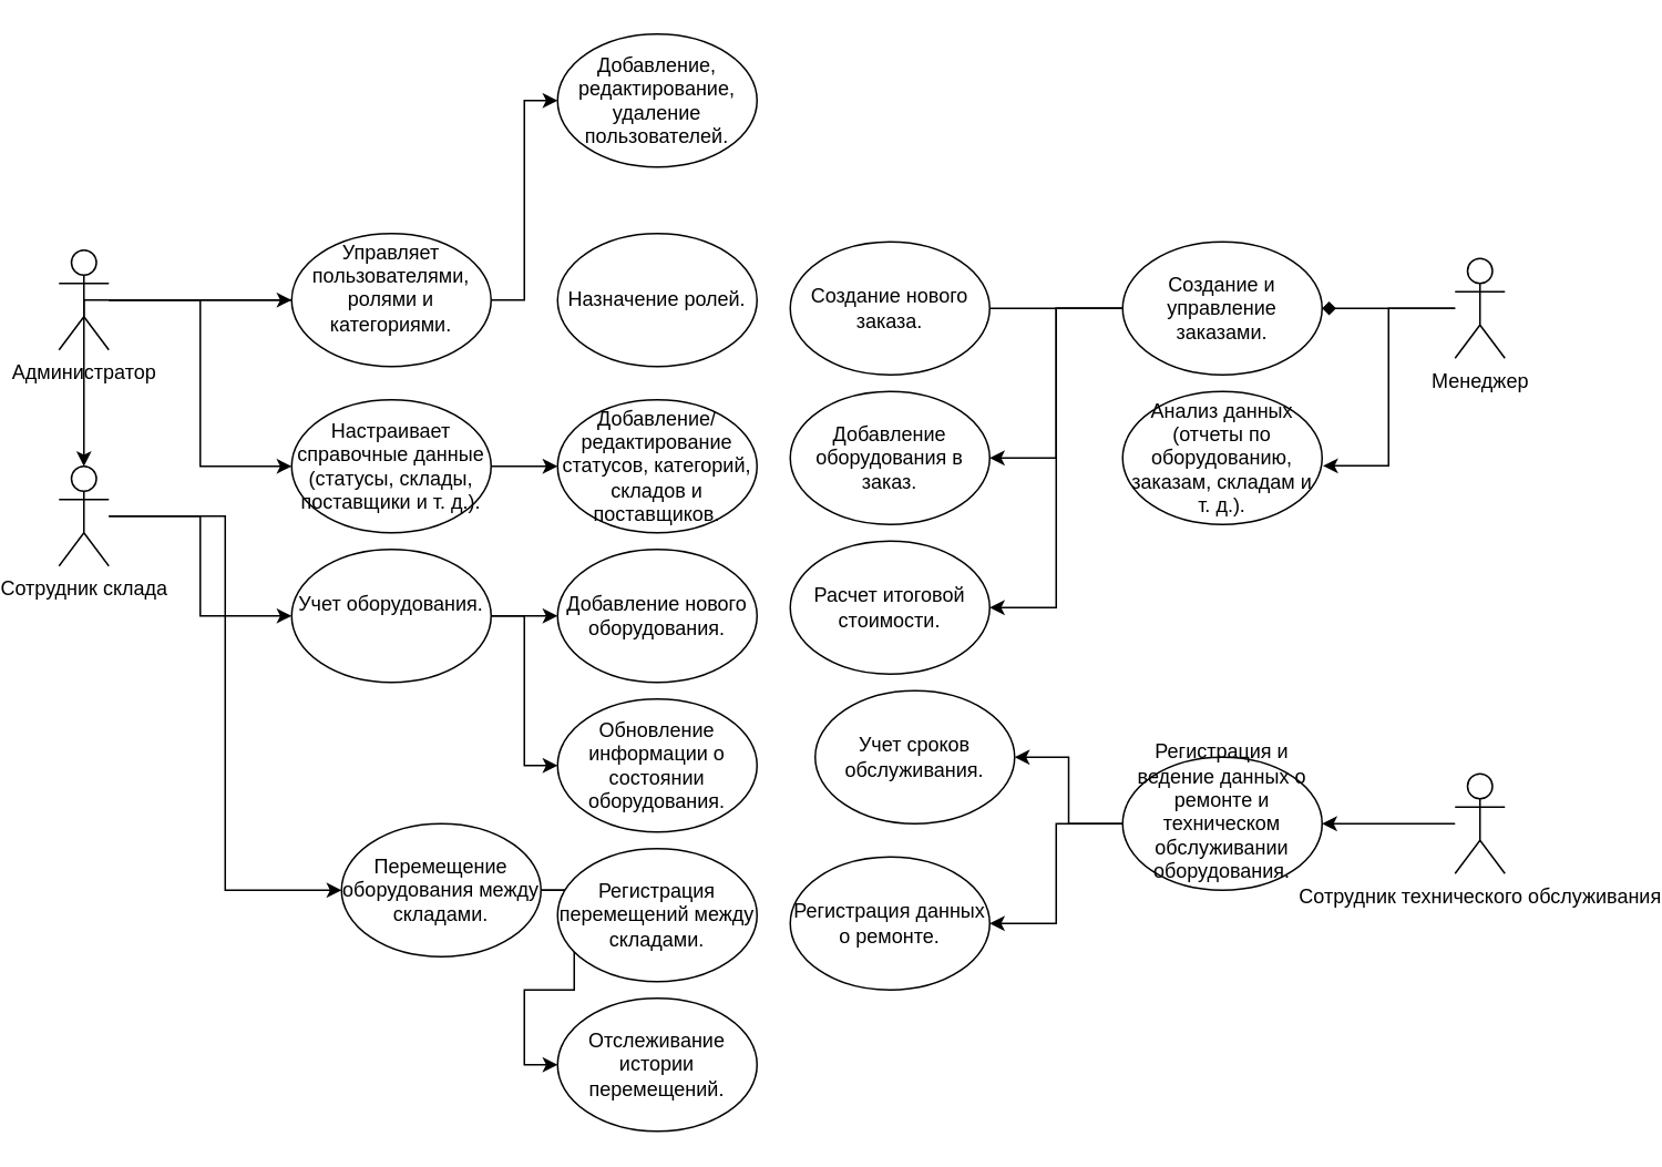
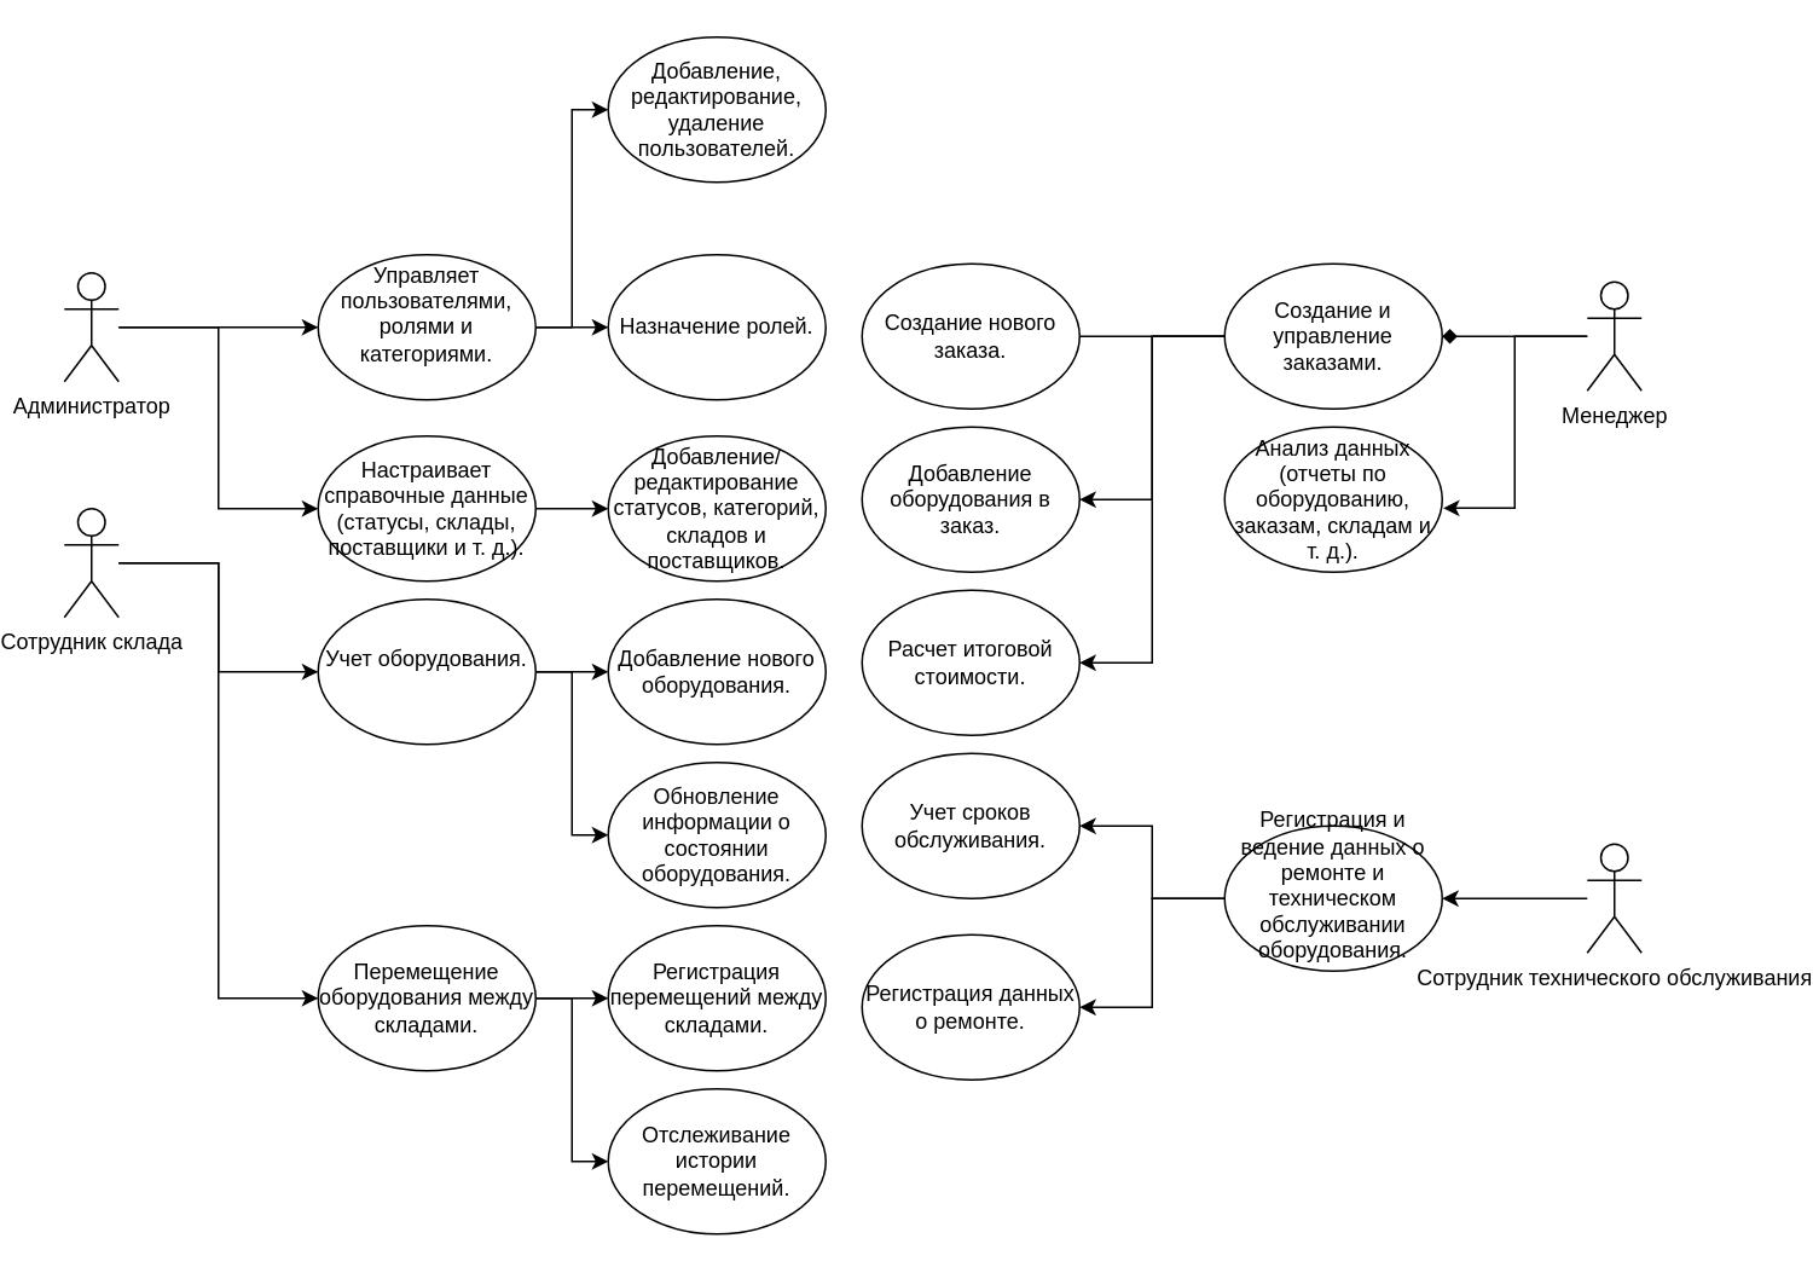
  <mxCell id="0" />
  <mxCell id="1" parent="0" />
  <mxCell id="2" style="edgeStyle=orthogonalEdgeStyle;rounded=0;orthogonalLoop=1;jettySize=auto;html=1;" edge="1" parent="1" source="4" target="14"><mxGeometry relative="1" as="geometry" /></mxCell>
  <mxCell id="3" style="edgeStyle=orthogonalEdgeStyle;rounded=0;orthogonalLoop=1;jettySize=auto;html=1;entryX=0;entryY=0.5;entryDx=0;entryDy=0;" edge="1" parent="1" source="4" target="16"><mxGeometry relative="1" as="geometry" /></mxCell>
  <mxCell id="4" value="Администратор" style="shape=umlActor;verticalLabelPosition=bottom;verticalAlign=top;html=1;outlineConnect=0;" vertex="1" parent="1"><mxGeometry x="20" y="150" width="30" height="60" as="geometry" /></mxCell>
  <mxCell id="5" style="edgeStyle=orthogonalEdgeStyle;rounded=0;orthogonalLoop=1;jettySize=auto;html=1;entryX=0;entryY=0.5;entryDx=0;entryDy=0;" edge="1" parent="1" source="7" target="19"><mxGeometry relative="1" as="geometry" /></mxCell>
  <mxCell id="6" style="edgeStyle=orthogonalEdgeStyle;rounded=0;orthogonalLoop=1;jettySize=auto;html=1;entryX=0;entryY=0.5;entryDx=0;entryDy=0;" edge="1" parent="1" source="7" target="22"><mxGeometry relative="1" as="geometry" /></mxCell>
  <mxCell id="7" value="Сотрудник склада" style="shape=umlActor;verticalLabelPosition=bottom;verticalAlign=top;html=1;outlineConnect=0;" vertex="1" parent="1"><mxGeometry x="20" y="280" width="30" height="60" as="geometry" /></mxCell>
  <mxCell id="8" style="edgeStyle=orthogonalEdgeStyle;rounded=0;orthogonalLoop=1;jettySize=auto;html=1;entryX=1;entryY=0.5;entryDx=0;entryDy=0;endArrow=diamond;" edge="1" parent="1" source="9" target="26"><mxGeometry relative="1" as="geometry" /></mxCell>
  <mxCell id="9" value="Менеджер" style="shape=umlActor;verticalLabelPosition=bottom;verticalAlign=top;html=1;outlineConnect=0;" vertex="1" parent="1"><mxGeometry x="860" y="155" width="30" height="60" as="geometry" /></mxCell>
  <mxCell id="10" style="edgeStyle=orthogonalEdgeStyle;rounded=0;orthogonalLoop=1;jettySize=auto;html=1;entryX=1;entryY=0.5;entryDx=0;entryDy=0;" edge="1" parent="1" source="11" target="31"><mxGeometry relative="1" as="geometry" /></mxCell>
  <mxCell id="11" value="Сотрудник технического обслуживания" style="shape=umlActor;verticalLabelPosition=bottom;verticalAlign=top;html=1;outlineConnect=0;" vertex="1" parent="1"><mxGeometry x="860" y="465" width="30" height="60" as="geometry" /></mxCell>
  <mxCell id="12" style="edgeStyle=orthogonalEdgeStyle;rounded=0;orthogonalLoop=1;jettySize=auto;html=1;entryX=0;entryY=0.5;entryDx=0;entryDy=0;" edge="1" parent="1" source="14" target="32"><mxGeometry relative="1" as="geometry"><mxPoint x="274" y="70" as="targetPoint" /></mxGeometry></mxCell>
- <mxCell id="13" value="" style="edgeStyle=orthogonalEdgeStyle;rounded=0;orthogonalLoop=1;jettySize=auto;html=1;" edge="1" parent="1" source="14" target="7"><mxGeometry relative="1" as="geometry" /></mxCell>
+ <mxCell id="13" value="" style="edgeStyle=orthogonalEdgeStyle;rounded=0;orthogonalLoop=1;jettySize=auto;html=1;" edge="1" parent="1" source="14" target="33"><mxGeometry relative="1" as="geometry" /></mxCell>
  <mxCell id="14" value="&#10;Управляет пользователями, ролями и категориями.&#10;&#10;" style="ellipse;whiteSpace=wrap;html=1;" vertex="1" parent="1"><mxGeometry x="160" y="140" width="120" height="80" as="geometry" /></mxCell>
  <mxCell id="15" value="" style="edgeStyle=orthogonalEdgeStyle;rounded=0;orthogonalLoop=1;jettySize=auto;html=1;" edge="1" parent="1" source="16" target="34"><mxGeometry relative="1" as="geometry" /></mxCell>
  <mxCell id="16" value="Настраивает справочные данные (статусы, склады, поставщики и т. д.)." style="ellipse;whiteSpace=wrap;html=1;" vertex="1" parent="1"><mxGeometry x="160" y="240" width="120" height="80" as="geometry" /></mxCell>
  <mxCell id="17" value="" style="edgeStyle=orthogonalEdgeStyle;rounded=0;orthogonalLoop=1;jettySize=auto;html=1;" edge="1" parent="1" source="19" target="35"><mxGeometry relative="1" as="geometry" /></mxCell>
  <mxCell id="18" style="edgeStyle=orthogonalEdgeStyle;rounded=0;orthogonalLoop=1;jettySize=auto;html=1;entryX=0;entryY=0.5;entryDx=0;entryDy=0;" edge="1" parent="1" source="19" target="36"><mxGeometry relative="1" as="geometry" /></mxCell>
  <mxCell id="19" value="&#10;Учет оборудования.&#10;&#10;" style="ellipse;whiteSpace=wrap;html=1;" vertex="1" parent="1"><mxGeometry x="160" y="330" width="120" height="80" as="geometry" /></mxCell>
  <mxCell id="20" value="" style="edgeStyle=orthogonalEdgeStyle;rounded=0;orthogonalLoop=1;jettySize=auto;html=1;" edge="1" parent="1" source="22" target="37"><mxGeometry relative="1" as="geometry" /></mxCell>
  <mxCell id="21" style="edgeStyle=orthogonalEdgeStyle;rounded=0;orthogonalLoop=1;jettySize=auto;html=1;entryX=0;entryY=0.5;entryDx=0;entryDy=0;" edge="1" parent="1" source="22" target="38"><mxGeometry relative="1" as="geometry" /></mxCell>
- <mxCell id="22" value="Перемещение оборудования между складами." style="ellipse;whiteSpace=wrap;html=1;" vertex="1" parent="1"><mxGeometry x="190" y="495" width="120" height="80" as="geometry" /></mxCell>
+ <mxCell id="22" value="Перемещение оборудования между складами." style="ellipse;whiteSpace=wrap;html=1;" vertex="1" parent="1"><mxGeometry x="160" y="510" width="120" height="80" as="geometry" /></mxCell>
  <mxCell id="23" value="" style="edgeStyle=orthogonalEdgeStyle;rounded=0;orthogonalLoop=1;jettySize=auto;html=1;endArrow=none;" edge="1" parent="1" source="26" target="39"><mxGeometry relative="1" as="geometry" /></mxCell>
  <mxCell id="24" style="edgeStyle=orthogonalEdgeStyle;rounded=0;orthogonalLoop=1;jettySize=auto;html=1;entryX=1;entryY=0.5;entryDx=0;entryDy=0;" edge="1" parent="1" source="26" target="40"><mxGeometry relative="1" as="geometry" /></mxCell>
  <mxCell id="25" style="edgeStyle=orthogonalEdgeStyle;rounded=0;orthogonalLoop=1;jettySize=auto;html=1;entryX=1;entryY=0.5;entryDx=0;entryDy=0;" edge="1" parent="1" source="26" target="41"><mxGeometry relative="1" as="geometry" /></mxCell>
  <mxCell id="26" value="Создание и управление заказами." style="ellipse;whiteSpace=wrap;html=1;" vertex="1" parent="1"><mxGeometry x="660" y="145" width="120" height="80" as="geometry" /></mxCell>
  <mxCell id="27" value="Анализ данных (отчеты по оборудованию, заказам, складам и т. д.)." style="ellipse;whiteSpace=wrap;html=1;" vertex="1" parent="1"><mxGeometry x="660" y="235" width="120" height="80" as="geometry" /></mxCell>
  <mxCell id="28" style="edgeStyle=orthogonalEdgeStyle;rounded=0;orthogonalLoop=1;jettySize=auto;html=1;entryX=1.004;entryY=0.559;entryDx=0;entryDy=0;entryPerimeter=0;" edge="1" parent="1" source="9" target="27"><mxGeometry relative="1" as="geometry" /></mxCell>
  <mxCell id="29" value="" style="edgeStyle=orthogonalEdgeStyle;rounded=0;orthogonalLoop=1;jettySize=auto;html=1;" edge="1" parent="1" source="31" target="42"><mxGeometry relative="1" as="geometry" /></mxCell>
  <mxCell id="30" style="edgeStyle=orthogonalEdgeStyle;rounded=0;orthogonalLoop=1;jettySize=auto;html=1;entryX=1;entryY=0.5;entryDx=0;entryDy=0;" edge="1" parent="1" source="31" target="43"><mxGeometry relative="1" as="geometry" /></mxCell>
  <mxCell id="31" value="&#10;Регистрация и ведение данных о ремонте и техническом обслуживании оборудования.&#10;&#10;" style="ellipse;whiteSpace=wrap;html=1;" vertex="1" parent="1"><mxGeometry x="660" y="455" width="120" height="80" as="geometry" /></mxCell>
  <mxCell id="32" value="Добавление, редактирование, удаление пользователей." style="ellipse;whiteSpace=wrap;html=1;" vertex="1" parent="1"><mxGeometry x="320" y="20" width="120" height="80" as="geometry" /></mxCell>
  <mxCell id="33" value="Назначение ролей." style="ellipse;whiteSpace=wrap;html=1;" vertex="1" parent="1"><mxGeometry x="320" y="140" width="120" height="80" as="geometry" /></mxCell>
  <mxCell id="34" value="Добавление/редактирование статусов, категорий, складов и поставщиков." style="ellipse;whiteSpace=wrap;html=1;" vertex="1" parent="1"><mxGeometry x="320" y="240" width="120" height="80" as="geometry" /></mxCell>
  <mxCell id="35" value="Добавление нового оборудования." style="ellipse;whiteSpace=wrap;html=1;" vertex="1" parent="1"><mxGeometry x="320" y="330" width="120" height="80" as="geometry" /></mxCell>
  <mxCell id="36" value="Обновление информации о состоянии оборудования." style="ellipse;whiteSpace=wrap;html=1;" vertex="1" parent="1"><mxGeometry x="320" y="420" width="120" height="80" as="geometry" /></mxCell>
  <mxCell id="37" value="Регистрация перемещений между складами." style="ellipse;whiteSpace=wrap;html=1;" vertex="1" parent="1"><mxGeometry x="320" y="510" width="120" height="80" as="geometry" /></mxCell>
  <mxCell id="38" value="Отслеживание истории перемещений." style="ellipse;whiteSpace=wrap;html=1;" vertex="1" parent="1"><mxGeometry x="320" y="600" width="120" height="80" as="geometry" /></mxCell>
  <mxCell id="39" value="Создание нового заказа." style="ellipse;whiteSpace=wrap;html=1;" vertex="1" parent="1"><mxGeometry x="460" y="145" width="120" height="80" as="geometry" /></mxCell>
  <mxCell id="40" value="Добавление оборудования в заказ." style="ellipse;whiteSpace=wrap;html=1;" vertex="1" parent="1"><mxGeometry x="460" y="235" width="120" height="80" as="geometry" /></mxCell>
  <mxCell id="41" value="Расчет итоговой стоимости." style="ellipse;whiteSpace=wrap;html=1;" vertex="1" parent="1"><mxGeometry x="460" y="325" width="120" height="80" as="geometry" /></mxCell>
  <mxCell id="42" value="Регистрация данных о ремонте." style="ellipse;whiteSpace=wrap;html=1;" vertex="1" parent="1"><mxGeometry x="460" y="515" width="120" height="80" as="geometry" /></mxCell>
- <mxCell id="43" value="Учет сроков обслуживания." style="ellipse;whiteSpace=wrap;html=1;" vertex="1" parent="1"><mxGeometry x="475" y="415" width="120" height="80" as="geometry" /></mxCell>
+ <mxCell id="43" value="Учет сроков обслуживания." style="ellipse;whiteSpace=wrap;html=1;" vertex="1" parent="1"><mxGeometry x="460" y="415" width="120" height="80" as="geometry" /></mxCell>
